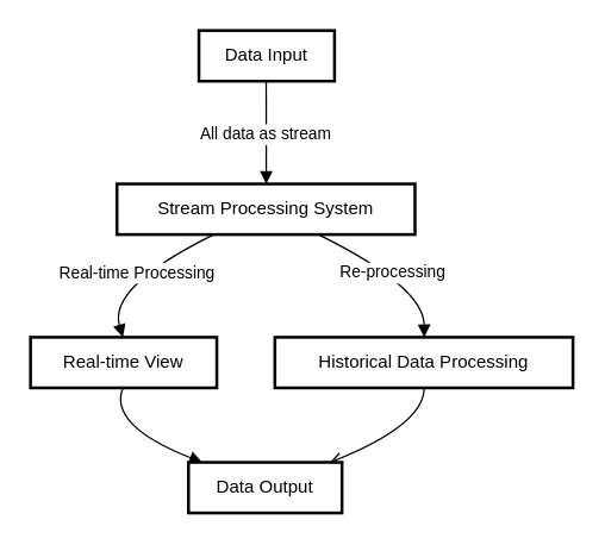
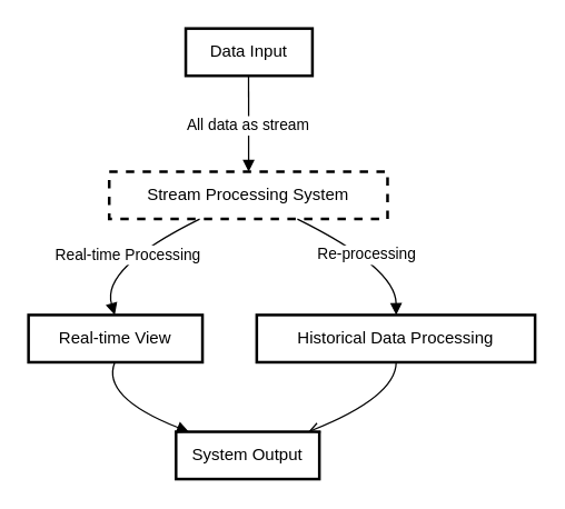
  <mxCell id="0" />
  <mxCell id="1" parent="0" />
  <mxCell id="2" value="Data Input" style="whiteSpace=wrap;strokeWidth=2;" vertex="1" parent="1"><mxGeometry x="133" y="20" width="91" height="34" as="geometry" /></mxCell>
- <mxCell id="3" value="Stream Processing System" style="whiteSpace=wrap;strokeWidth=2;" vertex="1" parent="1"><mxGeometry x="78" y="123" width="200" height="34" as="geometry" /></mxCell>
+ <mxCell id="3" value="Stream Processing System" style="whiteSpace=wrap;strokeWidth=2;dashed=1;" vertex="1" parent="1"><mxGeometry x="78" y="123" width="200" height="34" as="geometry" /></mxCell>
  <mxCell id="4" value="Real-time View" style="whiteSpace=wrap;strokeWidth=2;" vertex="1" parent="1"><mxGeometry x="20" y="226" width="125" height="34" as="geometry" /></mxCell>
  <mxCell id="5" value="Historical Data Processing" style="whiteSpace=wrap;strokeWidth=2;" vertex="1" parent="1"><mxGeometry x="184" y="226" width="200" height="34" as="geometry" /></mxCell>
- <mxCell id="6" value="Data Output" style="whiteSpace=wrap;strokeWidth=2;" vertex="1" parent="1"><mxGeometry x="126" y="310" width="103" height="34" as="geometry" /></mxCell>
+ <mxCell id="6" value="System Output" style="whiteSpace=wrap;strokeWidth=2;" vertex="1" parent="1"><mxGeometry x="126" y="310" width="103" height="34" as="geometry" /></mxCell>
  <mxCell id="7" value="All data as stream" style="curved=1;startArrow=none;endArrow=block;exitX=0.496;exitY=1;entryX=0.501;entryY=0;rounded=0;" edge="1" parent="1" source="2" target="3"><mxGeometry relative="1" as="geometry"><Array as="points" /></mxGeometry></mxCell>
  <mxCell id="8" value="Real-time Processing" style="curved=1;startArrow=none;endArrow=block;exitX=0.325;exitY=1;entryX=0.496;entryY=0;rounded=0;" edge="1" parent="1" source="3" target="4"><mxGeometry relative="1" as="geometry"><Array as="points"><mxPoint x="72" y="192" /></Array></mxGeometry></mxCell>
  <mxCell id="9" value="Re-processing" style="curved=1;startArrow=none;endArrow=block;exitX=0.676;exitY=1;entryX=0.501;entryY=0;rounded=0;" edge="1" parent="1" source="3" target="5"><mxGeometry relative="1" as="geometry"><Array as="points"><mxPoint x="284" y="192" /></Array></mxGeometry></mxCell>
  <mxCell id="10" value="" style="curved=1;startArrow=none;endArrow=block;exitX=0.496;exitY=1;entryX=0.089;entryY=0;rounded=0;" edge="1" parent="1" source="4" target="6"><mxGeometry relative="1" as="geometry"><Array as="points"><mxPoint x="72" y="285" /></Array></mxGeometry></mxCell>
  <mxCell id="11" value="" style="curved=1;startArrow=none;endArrow=open;exitX=0.501;exitY=1;entryX=0.923;entryY=0;rounded=0;" edge="1" parent="1" source="5" target="6"><mxGeometry relative="1" as="geometry"><Array as="points"><mxPoint x="284" y="285" /></Array></mxGeometry></mxCell>
